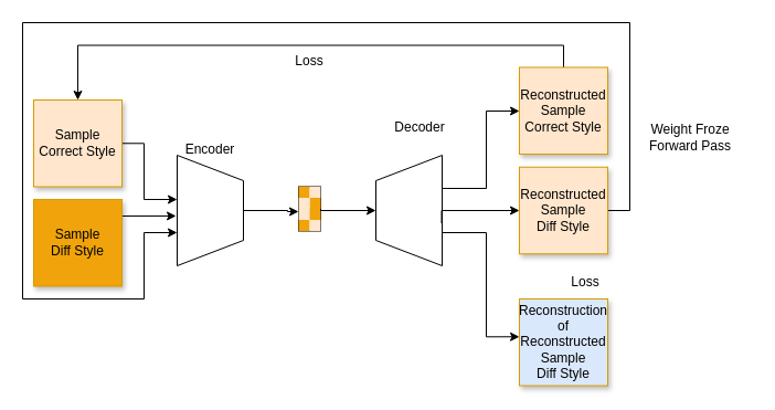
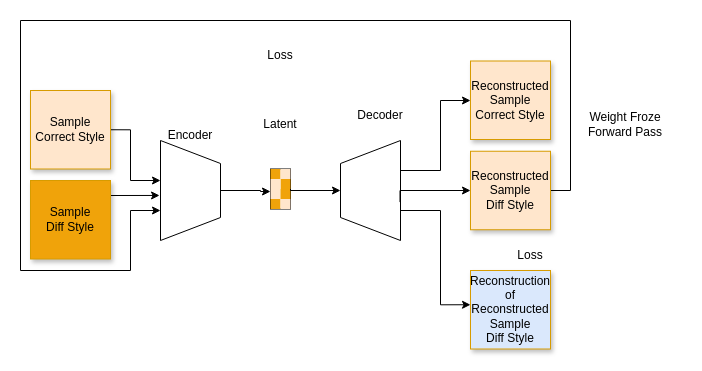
  <mxCell id="0" />
  <mxCell id="1" parent="0" />
  <mxCell id="2" style="edgeStyle=orthogonalEdgeStyle;rounded=0;orthogonalLoop=1;jettySize=auto;html=1;exitX=0.5;exitY=1;exitDx=0;exitDy=0;entryX=0;entryY=0.25;entryDx=0;entryDy=0;" parent="1" source="3" target="14" edge="1"><mxGeometry relative="1" as="geometry"><Array as="points"><mxPoint x="260" y="190" /><mxPoint x="260" y="191" /></Array></mxGeometry></mxCell>
  <mxCell id="3" value="" style="verticalLabelPosition=middle;verticalAlign=middle;html=1;shape=trapezoid;perimeter=trapezoidPerimeter;whiteSpace=wrap;size=0.23;arcSize=10;flipV=1;labelPosition=center;align=center;shadow=0;sketch=0;rotation=-90;" parent="1" vertex="1"><mxGeometry x="140" y="160" width="100" height="60" as="geometry" /></mxCell>
  <mxCell id="4" style="edgeStyle=orthogonalEdgeStyle;rounded=0;orthogonalLoop=1;jettySize=auto;html=1;exitX=0.5;exitY=0;exitDx=0;exitDy=0;" parent="1" source="6" target="22" edge="1"><mxGeometry relative="1" as="geometry"><Array as="points"><mxPoint x="400" y="170" /><mxPoint x="440" y="170" /><mxPoint x="440" y="100" /></Array></mxGeometry></mxCell>
  <mxCell id="5" style="edgeStyle=orthogonalEdgeStyle;rounded=0;orthogonalLoop=1;jettySize=auto;html=1;exitX=0.75;exitY=0;exitDx=0;exitDy=0;entryX=0.5;entryY=0;entryDx=0;entryDy=0;" edge="1" parent="1"><mxGeometry relative="1" as="geometry"><mxPoint x="400" y="210" as="sourcePoint" /><mxPoint x="470" y="304.25" as="targetPoint" /><Array as="points"><mxPoint x="440" y="210" /><mxPoint x="440" y="304" /></Array></mxGeometry></mxCell>
  <mxCell id="6" value="" style="verticalLabelPosition=middle;verticalAlign=middle;html=1;shape=trapezoid;perimeter=trapezoidPerimeter;whiteSpace=wrap;size=0.23;arcSize=10;flipV=1;labelPosition=center;align=center;shadow=0;sketch=0;rotation=90;" parent="1" vertex="1"><mxGeometry x="320" y="160" width="100" height="60" as="geometry" /></mxCell>
  <mxCell id="7" value="" style="group" parent="1" vertex="1" connectable="0"><mxGeometry x="270" y="168.5" width="20" height="40" as="geometry" /></mxCell>
  <mxCell id="8" value="" style="group" parent="7" vertex="1" connectable="0"><mxGeometry width="20" height="40" as="geometry" /></mxCell>
  <mxCell id="9" value="" style="rounded=0;whiteSpace=wrap;html=1;shadow=0;sketch=0;strokeColor=#000000;fillColor=none;" parent="8" vertex="1"><mxGeometry width="20" height="40" as="geometry" /></mxCell>
  <mxCell id="10" value="" style="rounded=0;whiteSpace=wrap;html=1;shadow=0;sketch=0;fillColor=#f0a30a;strokeColor=none;fontColor=#000000;" parent="8" vertex="1"><mxGeometry width="10" height="10" as="geometry" /></mxCell>
  <mxCell id="11" value="" style="rounded=0;whiteSpace=wrap;html=1;shadow=0;sketch=0;strokeColor=none;fillColor=#ffe6cc;" parent="8" vertex="1"><mxGeometry x="10" width="10" height="10" as="geometry" /></mxCell>
  <mxCell id="12" value="" style="rounded=0;whiteSpace=wrap;html=1;shadow=0;sketch=0;fillColor=#f0a30a;strokeColor=none;fontColor=#000000;" parent="8" vertex="1"><mxGeometry x="10" y="10" width="10" height="10" as="geometry" /></mxCell>
  <mxCell id="13" value="" style="rounded=0;whiteSpace=wrap;html=1;shadow=0;sketch=0;strokeColor=none;fillColor=#ffe6cc;" parent="8" vertex="1"><mxGeometry y="10" width="10" height="10" as="geometry" /></mxCell>
  <mxCell id="14" value="" style="rounded=0;whiteSpace=wrap;html=1;shadow=0;sketch=0;strokeColor=none;fillColor=#ffe6cc;" parent="8" vertex="1"><mxGeometry y="20" width="10" height="10" as="geometry" /></mxCell>
  <mxCell id="15" value="" style="rounded=0;whiteSpace=wrap;html=1;shadow=0;sketch=0;fillColor=#f0a30a;strokeColor=none;fontColor=#000000;" parent="8" vertex="1"><mxGeometry x="10" y="20" width="10" height="10" as="geometry" /></mxCell>
  <mxCell id="16" value="" style="rounded=0;whiteSpace=wrap;html=1;shadow=0;sketch=0;fillColor=#f0a30a;strokeColor=none;fontColor=#000000;" parent="8" vertex="1"><mxGeometry y="30" width="10" height="10" as="geometry" /></mxCell>
  <mxCell id="17" value="" style="rounded=0;whiteSpace=wrap;html=1;shadow=0;sketch=0;strokeColor=none;fillColor=#ffe6cc;" parent="8" vertex="1"><mxGeometry x="10" y="30" width="10" height="10" as="geometry" /></mxCell>
  <mxCell id="18" style="edgeStyle=orthogonalEdgeStyle;rounded=0;orthogonalLoop=1;jettySize=auto;html=1;exitX=1;exitY=0.75;exitDx=0;exitDy=0;entryX=0;entryY=0.75;entryDx=0;entryDy=0;" parent="8" source="13" target="12" edge="1"><mxGeometry relative="1" as="geometry" /></mxCell>
+ <mxCell id="19" value="Latent" style="text;html=1;strokeColor=none;fillColor=none;align=center;verticalAlign=middle;whiteSpace=wrap;rounded=0;shadow=0;sketch=0;" parent="1" vertex="1"><mxGeometry x="250" y="109" width="60" height="30" as="geometry" /></mxCell>
  <mxCell id="20" style="edgeStyle=orthogonalEdgeStyle;rounded=0;orthogonalLoop=1;jettySize=auto;html=1;exitX=1;exitY=0.5;exitDx=0;exitDy=0;entryX=0.5;entryY=1;entryDx=0;entryDy=0;" parent="1" source="9" target="6" edge="1"><mxGeometry relative="1" as="geometry"><Array as="points"><mxPoint x="290" y="190" /></Array></mxGeometry></mxCell>
- <mxCell id="21" style="edgeStyle=orthogonalEdgeStyle;rounded=0;orthogonalLoop=1;jettySize=auto;html=1;exitX=1;exitY=0.5;exitDx=0;exitDy=0;entryX=1;entryY=0.5;entryDx=0;entryDy=0;" parent="1" source="22" target="24" edge="1"><mxGeometry relative="1" as="geometry" /></mxCell>
  <mxCell id="22" value="Reconstructed&lt;br&gt;Sample&lt;br&gt;Correct Style" style="rounded=0;whiteSpace=wrap;html=1;shadow=1;sketch=0;strokeColor=#d79b00;fillColor=#ffe6cc;direction=north;glass=0;rotation=0;" parent="1" vertex="1"><mxGeometry x="470" y="60.5" width="80" height="78.5" as="geometry" /></mxCell>
  <mxCell id="23" style="edgeStyle=orthogonalEdgeStyle;rounded=0;orthogonalLoop=1;jettySize=auto;html=1;exitX=0.5;exitY=1;exitDx=0;exitDy=0;" parent="1" source="24" edge="1"><mxGeometry relative="1" as="geometry"><Array as="points"><mxPoint x="130" y="129" /><mxPoint x="130" y="180" /><mxPoint x="160" y="180" /></Array><mxPoint x="160" y="180" as="targetPoint" /></mxGeometry></mxCell>
  <mxCell id="24" value="Sample Correct Style" style="rounded=0;whiteSpace=wrap;html=1;shadow=1;sketch=0;strokeColor=#d79b00;fillColor=#ffe6cc;direction=north;glass=0;rotation=0;" parent="1" vertex="1"><mxGeometry x="30" y="90" width="80" height="78.5" as="geometry" /></mxCell>
  <mxCell id="25" value="Loss" style="text;html=1;strokeColor=none;fillColor=none;align=center;verticalAlign=middle;whiteSpace=wrap;rounded=0;shadow=1;glass=0;sketch=0;" parent="1" vertex="1"><mxGeometry x="250" y="40" width="60" height="30" as="geometry" /></mxCell>
  <mxCell id="26" style="edgeStyle=orthogonalEdgeStyle;rounded=0;orthogonalLoop=1;jettySize=auto;html=1;exitX=0.5;exitY=1;exitDx=0;exitDy=0;entryX=0.343;entryY=1.016;entryDx=0;entryDy=0;entryPerimeter=0;" edge="1" parent="1"><mxGeometry relative="1" as="geometry"><mxPoint x="110" y="208.5" as="sourcePoint" /><mxPoint x="159.04" y="194.95" as="targetPoint" /><Array as="points"><mxPoint x="110" y="195.25" /></Array></mxGeometry></mxCell>
  <mxCell id="27" value="Sample&lt;br&gt;Diff Style" style="rounded=0;whiteSpace=wrap;html=1;shadow=1;sketch=0;strokeColor=#d79b00;fillColor=#f0a30a;direction=north;glass=0;rotation=0;" parent="1" vertex="1"><mxGeometry x="30" y="180" width="80" height="78.5" as="geometry" /></mxCell>
  <mxCell id="28" style="edgeStyle=orthogonalEdgeStyle;rounded=0;orthogonalLoop=1;jettySize=auto;html=1;exitX=0.616;exitY=0.992;exitDx=0;exitDy=0;exitPerimeter=0;" parent="1" source="6" target="30" edge="1"><mxGeometry relative="1" as="geometry"><Array as="points"><mxPoint x="400" y="190" /></Array></mxGeometry></mxCell>
  <mxCell id="29" style="edgeStyle=orthogonalEdgeStyle;rounded=0;orthogonalLoop=1;jettySize=auto;html=1;exitX=0.5;exitY=1;exitDx=0;exitDy=0;" edge="1" parent="1" source="30"><mxGeometry relative="1" as="geometry"><mxPoint x="160" y="210" as="targetPoint" /><Array as="points"><mxPoint x="570" y="190" /><mxPoint x="570" y="20" /><mxPoint x="20" y="20" /><mxPoint x="20" y="270" /><mxPoint x="130" y="270" /><mxPoint x="130" y="210" /><mxPoint x="160" y="210" /></Array></mxGeometry></mxCell>
  <mxCell id="30" value="Reconstructed&lt;br&gt;Sample&lt;br&gt;Diff Style" style="rounded=0;whiteSpace=wrap;html=1;shadow=1;sketch=0;strokeColor=#d79b00;fillColor=#ffe6cc;direction=north;glass=0;rotation=0;" parent="1" vertex="1"><mxGeometry x="470" y="150.75" width="80" height="78.5" as="geometry" /></mxCell>
  <mxCell id="31" value="Encoder" style="text;html=1;strokeColor=none;fillColor=none;align=center;verticalAlign=middle;whiteSpace=wrap;rounded=0;shadow=1;glass=0;sketch=0;" parent="1" vertex="1"><mxGeometry x="160" y="120" width="60" height="30" as="geometry" /></mxCell>
  <mxCell id="32" value="Decoder" style="text;html=1;strokeColor=none;fillColor=none;align=center;verticalAlign=middle;whiteSpace=wrap;rounded=0;shadow=1;glass=0;sketch=0;" parent="1" vertex="1"><mxGeometry x="350" y="100" width="60" height="30" as="geometry" /></mxCell>
  <mxCell id="33" value="Weight Froze Forward Pass" style="text;html=1;strokeColor=none;fillColor=none;align=center;verticalAlign=middle;whiteSpace=wrap;rounded=0;shadow=1;glass=0;sketch=0;" parent="1" vertex="1"><mxGeometry x="570" y="109" width="110" height="30" as="geometry" /></mxCell>
  <mxCell id="34" value="Reconstruction&lt;br&gt;of&lt;br&gt;Reconstructed&lt;br&gt;Sample&lt;br&gt;Diff Style" style="rounded=0;whiteSpace=wrap;html=1;shadow=1;sketch=0;strokeColor=#d79b00;fillColor=#dae8fc;direction=north;glass=0;rotation=0;" vertex="1" parent="1"><mxGeometry x="470" y="270" width="80" height="78.5" as="geometry" /></mxCell>
  <mxCell id="35" value="Loss" style="text;html=1;strokeColor=none;fillColor=none;align=center;verticalAlign=middle;whiteSpace=wrap;rounded=0;shadow=1;glass=0;sketch=0;" vertex="1" parent="1"><mxGeometry x="500" y="240" width="60" height="30" as="geometry" /></mxCell>
